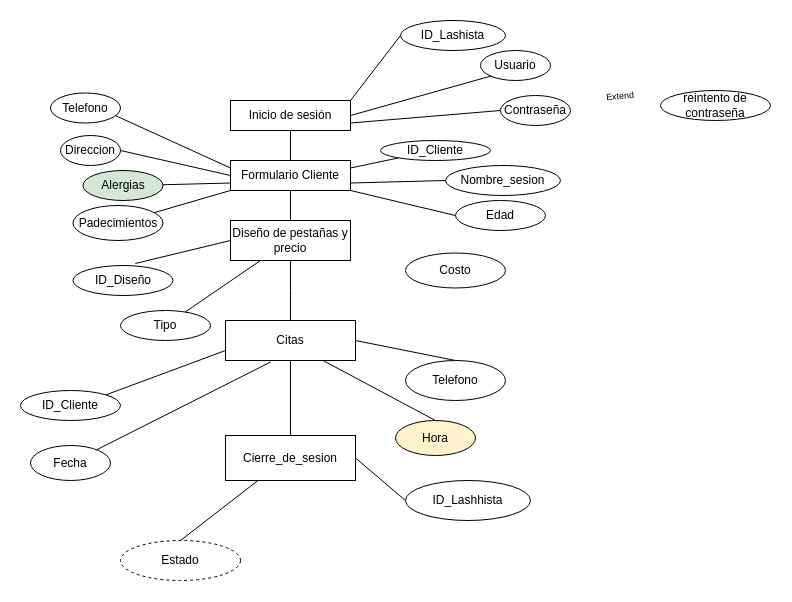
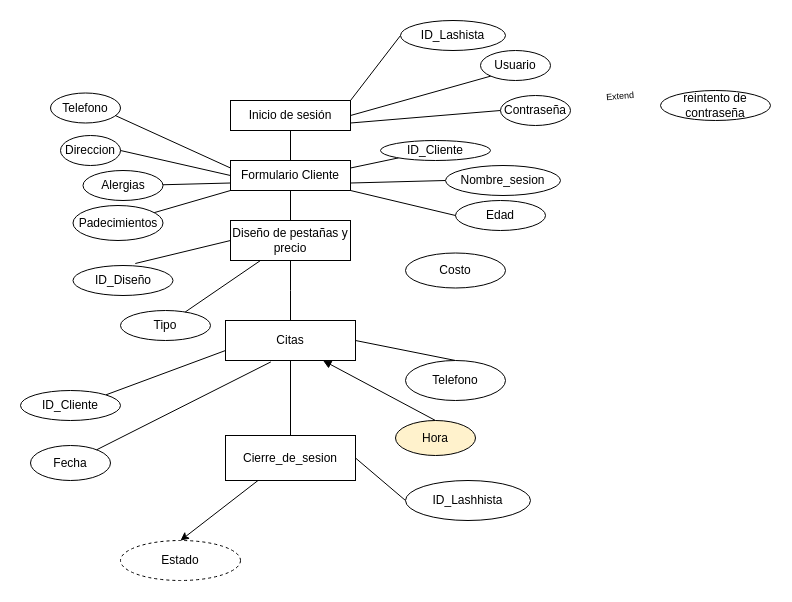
  <mxCell id="0" />
  <mxCell id="1" parent="0" />
  <mxCell id="2" value="Inicio de sesión" style="rounded=0;whiteSpace=wrap;html=1;" vertex="1" parent="1"><mxGeometry x="230" y="100" width="120" height="30" as="geometry" /></mxCell>
  <mxCell id="3" value="" style="endArrow=none;html=1;rounded=0;entryX=1;entryY=0.75;entryDx=0;entryDy=0;exitX=0;exitY=0.5;exitDx=0;exitDy=0;" edge="1" parent="1" source="4" target="2"><mxGeometry width="50" height="50" relative="1" as="geometry"><mxPoint x="470" y="120" as="sourcePoint" /><mxPoint x="340" y="120" as="targetPoint" /><Array as="points" /></mxGeometry></mxCell>
  <mxCell id="4" value="Contraseña" style="ellipse;whiteSpace=wrap;html=1;" vertex="1" parent="1"><mxGeometry x="500" y="95" width="70" height="30" as="geometry" /></mxCell>
  <mxCell id="5" value="reintento de contraseña" style="ellipse;whiteSpace=wrap;html=1;" vertex="1" parent="1"><mxGeometry x="660" y="90" width="110" height="30" as="geometry" /></mxCell>
  <mxCell id="6" value="&lt;font style=&quot;font-size: 9px;&quot;&gt;Extend&lt;/font&gt;" style="text;html=1;align=center;verticalAlign=middle;whiteSpace=wrap;rounded=0;rotation=-5;" vertex="1" parent="1"><mxGeometry x="590" y="80" width="60" height="30" as="geometry" /></mxCell>
  <mxCell id="7" value="" style="endArrow=none;html=1;rounded=0;entryX=0.5;entryY=1;entryDx=0;entryDy=0;" edge="1" parent="1" target="2"><mxGeometry width="50" height="50" relative="1" as="geometry"><mxPoint x="290" y="160" as="sourcePoint" /><mxPoint x="390" y="120" as="targetPoint" /></mxGeometry></mxCell>
  <mxCell id="8" value="Formulario Cliente" style="rounded=0;whiteSpace=wrap;html=1;" vertex="1" parent="1"><mxGeometry x="230" y="160" width="120" height="30" as="geometry" /></mxCell>
  <mxCell id="9" value="" style="endArrow=none;html=1;rounded=0;exitX=1;exitY=0.25;exitDx=0;exitDy=0;" edge="1" parent="1" source="8" target="10"><mxGeometry width="50" height="50" relative="1" as="geometry"><mxPoint x="340" y="170" as="sourcePoint" /><mxPoint x="400" y="160" as="targetPoint" /></mxGeometry></mxCell>
  <mxCell id="10" value="ID_Cliente" style="ellipse;whiteSpace=wrap;html=1;" vertex="1" parent="1"><mxGeometry x="380" y="140" width="110" height="20" as="geometry" /></mxCell>
  <mxCell id="11" value="" style="endArrow=none;html=1;rounded=0;exitX=1;exitY=0.75;exitDx=0;exitDy=0;entryX=0;entryY=0.5;entryDx=0;entryDy=0;" edge="1" parent="1" source="8" target="13"><mxGeometry width="50" height="50" relative="1" as="geometry"><mxPoint x="450" y="230" as="sourcePoint" /><mxPoint x="501.84" y="170.95" as="targetPoint" /></mxGeometry></mxCell>
  <mxCell id="12" value="Direccion" style="ellipse;whiteSpace=wrap;html=1;" vertex="1" parent="1"><mxGeometry x="60.02" y="135" width="59.98" height="30" as="geometry" /></mxCell>
  <mxCell id="13" value="Nombre_sesion" style="ellipse;whiteSpace=wrap;html=1;" vertex="1" parent="1"><mxGeometry x="445.02" y="165" width="114.98" height="30" as="geometry" /></mxCell>
  <mxCell id="14" value="" style="endArrow=none;html=1;rounded=0;entryX=0.5;entryY=1;entryDx=0;entryDy=0;" edge="1" parent="1" target="8"><mxGeometry width="50" height="50" relative="1" as="geometry"><mxPoint x="290" y="220" as="sourcePoint" /><mxPoint x="390" y="250" as="targetPoint" /></mxGeometry></mxCell>
  <mxCell id="15" value="" style="endArrow=none;html=1;rounded=0;entryX=0;entryY=1;entryDx=0;entryDy=0;" edge="1" parent="1" target="8" source="21"><mxGeometry width="50" height="50" relative="1" as="geometry"><mxPoint x="162.379" y="262.567" as="sourcePoint" /><mxPoint x="390" y="130" as="targetPoint" /></mxGeometry></mxCell>
  <mxCell id="16" value="" style="endArrow=none;html=1;rounded=0;entryX=0;entryY=0.5;entryDx=0;entryDy=0;exitX=1;exitY=0.5;exitDx=0;exitDy=0;" edge="1" parent="1" source="12" target="8"><mxGeometry width="50" height="50" relative="1" as="geometry"><mxPoint x="130" y="170" as="sourcePoint" /><mxPoint x="220.02" y="165" as="targetPoint" /><Array as="points" /></mxGeometry></mxCell>
- <mxCell id="17" value="Alergias" style="ellipse;whiteSpace=wrap;html=1;fillColor=#d5e8d4;" vertex="1" parent="1"><mxGeometry x="82.5" y="170" width="80" height="30" as="geometry" /></mxCell>
+ <mxCell id="17" value="Alergias" style="ellipse;whiteSpace=wrap;html=1;" vertex="1" parent="1"><mxGeometry x="82.5" y="170" width="80" height="30" as="geometry" /></mxCell>
  <mxCell id="18" value="" style="endArrow=none;html=1;rounded=0;entryX=0;entryY=0.75;entryDx=0;entryDy=0;" edge="1" parent="1" source="17" target="8"><mxGeometry width="50" height="50" relative="1" as="geometry"><mxPoint x="180" y="280" as="sourcePoint" /><mxPoint x="230" y="230" as="targetPoint" /></mxGeometry></mxCell>
  <mxCell id="19" value="Telefono" style="ellipse;whiteSpace=wrap;html=1;" vertex="1" parent="1"><mxGeometry x="50" y="92.5" width="70" height="30" as="geometry" /></mxCell>
  <mxCell id="20" value="" style="endArrow=none;html=1;rounded=0;exitX=0;exitY=0.25;exitDx=0;exitDy=0;entryX=0.924;entryY=0.749;entryDx=0;entryDy=0;entryPerimeter=0;" edge="1" parent="1" source="8" target="19"><mxGeometry width="50" height="50" relative="1" as="geometry"><mxPoint x="50" y="210" as="sourcePoint" /><mxPoint x="100" y="160" as="targetPoint" /></mxGeometry></mxCell>
  <mxCell id="21" value="Padecimientos" style="ellipse;whiteSpace=wrap;html=1;" vertex="1" parent="1"><mxGeometry x="72.5" y="205" width="90" height="35" as="geometry" /></mxCell>
  <mxCell id="22" value="Diseño de pestañas y precio" style="rounded=0;whiteSpace=wrap;html=1;" vertex="1" parent="1"><mxGeometry x="230" y="220" width="120" height="40" as="geometry" /></mxCell>
  <mxCell id="23" value="Costo" style="ellipse;whiteSpace=wrap;html=1;" vertex="1" parent="1"><mxGeometry x="405" y="252.5" width="100" height="35" as="geometry" /></mxCell>
  <mxCell id="24" value="" style="endArrow=none;html=1;rounded=0;entryX=0;entryY=0.5;entryDx=0;entryDy=0;exitX=0.623;exitY=-0.067;exitDx=0;exitDy=0;exitPerimeter=0;" edge="1" parent="1" target="22" source="25"><mxGeometry width="50" height="50" relative="1" as="geometry"><mxPoint x="50" y="330" as="sourcePoint" /><mxPoint x="230" y="290" as="targetPoint" /></mxGeometry></mxCell>
  <mxCell id="25" value="ID_Diseño" style="ellipse;whiteSpace=wrap;html=1;" vertex="1" parent="1"><mxGeometry x="72.5" y="265" width="100" height="30" as="geometry" /></mxCell>
  <mxCell id="26" value="Tipo" style="ellipse;whiteSpace=wrap;html=1;" vertex="1" parent="1"><mxGeometry x="120" y="310" width="90" height="30" as="geometry" /></mxCell>
  <mxCell id="27" value="" style="endArrow=none;html=1;rounded=0;entryX=0.25;entryY=1;entryDx=0;entryDy=0;" edge="1" parent="1" source="26" target="22"><mxGeometry width="50" height="50" relative="1" as="geometry"><mxPoint x="470" y="370" as="sourcePoint" /><mxPoint x="520" y="320" as="targetPoint" /></mxGeometry></mxCell>
  <mxCell id="28" value="Citas" style="rounded=0;whiteSpace=wrap;html=1;" vertex="1" parent="1"><mxGeometry x="225" y="320" width="130" height="40" as="geometry" /></mxCell>
  <mxCell id="29" value="" style="endArrow=none;html=1;rounded=0;entryX=0.5;entryY=0;entryDx=0;entryDy=0;exitX=1;exitY=0.5;exitDx=0;exitDy=0;" edge="1" parent="1" source="28" target="30"><mxGeometry width="50" height="50" relative="1" as="geometry"><mxPoint x="690" y="270" as="sourcePoint" /><mxPoint x="820" y="270" as="targetPoint" /><Array as="points" /></mxGeometry></mxCell>
  <mxCell id="30" value="Telefono" style="ellipse;whiteSpace=wrap;html=1;" vertex="1" parent="1"><mxGeometry x="405" y="360" width="100" height="40" as="geometry" /></mxCell>
- <mxCell id="31" value="" style="endArrow=none;html=1;rounded=0;exitX=0.5;exitY=0;exitDx=0;exitDy=0;entryX=0.75;entryY=1;entryDx=0;entryDy=0;" edge="1" parent="1" source="32" target="28"><mxGeometry width="50" height="50" relative="1" as="geometry"><mxPoint x="790" y="300" as="sourcePoint" /><mxPoint x="690" y="275" as="targetPoint" /></mxGeometry></mxCell>
+ <mxCell id="31" value="" style="endArrow=block;html=1;rounded=0;exitX=0.5;exitY=0;exitDx=0;exitDy=0;entryX=0.75;entryY=1;entryDx=0;entryDy=0;" edge="1" parent="1" source="32" target="28"><mxGeometry width="50" height="50" relative="1" as="geometry"><mxPoint x="790" y="300" as="sourcePoint" /><mxPoint x="690" y="275" as="targetPoint" /></mxGeometry></mxCell>
  <mxCell id="32" value="Hora" style="ellipse;whiteSpace=wrap;html=1;fillColor=#fff2cc;" vertex="1" parent="1"><mxGeometry x="395" y="420" width="80" height="35" as="geometry" /></mxCell>
  <mxCell id="33" value="Fecha" style="ellipse;whiteSpace=wrap;html=1;" vertex="1" parent="1"><mxGeometry x="30" y="445" width="80" height="35" as="geometry" /></mxCell>
  <mxCell id="34" value="" style="endArrow=none;html=1;rounded=0;entryX=0.349;entryY=1.035;entryDx=0;entryDy=0;entryPerimeter=0;" edge="1" parent="1" source="33" target="28"><mxGeometry width="50" height="50" relative="1" as="geometry"><mxPoint x="590" y="340" as="sourcePoint" /><mxPoint x="640" y="290" as="targetPoint" /></mxGeometry></mxCell>
  <mxCell id="35" value="" style="endArrow=none;html=1;rounded=0;exitX=0.5;exitY=1;exitDx=0;exitDy=0;" edge="1" parent="1" source="22" target="28"><mxGeometry width="50" height="50" relative="1" as="geometry"><mxPoint x="647" y="210" as="sourcePoint" /><mxPoint x="290" y="320" as="targetPoint" /><Array as="points"><mxPoint x="290" y="290" /></Array></mxGeometry></mxCell>
  <mxCell id="36" value="" style="endArrow=none;html=1;rounded=0;exitX=1;exitY=0.5;exitDx=0;exitDy=0;entryX=0;entryY=0.5;entryDx=0;entryDy=0;" edge="1" parent="1" source="38" target="37"><mxGeometry width="50" height="50" relative="1" as="geometry"><mxPoint x="1040" y="92.5" as="sourcePoint" /><mxPoint x="1150" y="60" as="targetPoint" /></mxGeometry></mxCell>
  <mxCell id="37" value="ID_Lashhista" style="ellipse;whiteSpace=wrap;html=1;" vertex="1" parent="1"><mxGeometry x="405" y="480" width="125" height="40" as="geometry" /></mxCell>
  <mxCell id="38" value="Cierre_de_sesion" style="rounded=0;whiteSpace=wrap;html=1;" vertex="1" parent="1"><mxGeometry x="225" y="435" width="130" height="45" as="geometry" /></mxCell>
  <mxCell id="39" value="" style="endArrow=none;html=1;rounded=0;entryX=1;entryY=0;entryDx=0;entryDy=0;exitX=0;exitY=0.5;exitDx=0;exitDy=0;" edge="1" parent="1" source="40" target="2"><mxGeometry width="50" height="50" relative="1" as="geometry"><mxPoint x="390" y="150" as="sourcePoint" /><mxPoint x="340" y="165" as="targetPoint" /><Array as="points" /></mxGeometry></mxCell>
  <mxCell id="40" value="ID_Lashista" style="ellipse;whiteSpace=wrap;html=1;" vertex="1" parent="1"><mxGeometry x="400" y="20" width="105" height="30" as="geometry" /></mxCell>
  <mxCell id="41" value="Edad" style="ellipse;whiteSpace=wrap;html=1;" vertex="1" parent="1"><mxGeometry x="455.02" y="200" width="90" height="30" as="geometry" /></mxCell>
  <mxCell id="42" value="" style="endArrow=none;html=1;rounded=0;entryX=1;entryY=1;entryDx=0;entryDy=0;exitX=0;exitY=0.5;exitDx=0;exitDy=0;" edge="1" parent="1" source="41" target="8"><mxGeometry width="50" height="50" relative="1" as="geometry"><mxPoint x="460" y="230" as="sourcePoint" /><mxPoint x="230" y="65" as="targetPoint" /></mxGeometry></mxCell>
  <mxCell id="43" value="" style="endArrow=none;html=1;rounded=0;entryX=0;entryY=0.75;entryDx=0;entryDy=0;exitX=1;exitY=0;exitDx=0;exitDy=0;" edge="1" parent="1" target="28" source="44"><mxGeometry width="50" height="50" relative="1" as="geometry"><mxPoint x="510" y="320" as="sourcePoint" /><mxPoint x="690" y="290" as="targetPoint" /></mxGeometry></mxCell>
  <mxCell id="44" value="ID_Cliente" style="ellipse;whiteSpace=wrap;html=1;" vertex="1" parent="1"><mxGeometry x="20" y="390" width="100" height="30" as="geometry" /></mxCell>
  <mxCell id="45" value="Estado" style="ellipse;whiteSpace=wrap;html=1;dashed=1;" vertex="1" parent="1"><mxGeometry x="120" y="540" width="120" height="40" as="geometry" /></mxCell>
- <mxCell id="46" value="" style="endArrow=none;html=1;rounded=0;exitX=0.25;exitY=1;exitDx=0;exitDy=0;entryX=0.5;entryY=0;entryDx=0;entryDy=0;" edge="1" parent="1" source="38" target="45"><mxGeometry width="50" height="50" relative="1" as="geometry"><mxPoint x="1038.05" y="109.15" as="sourcePoint" /><mxPoint x="1275" y="65.44" as="targetPoint" /></mxGeometry></mxCell>
+ <mxCell id="46" value="" style="endArrow=classic;html=1;rounded=0;exitX=0.25;exitY=1;exitDx=0;exitDy=0;entryX=0.5;entryY=0;entryDx=0;entryDy=0;" edge="1" parent="1" source="38" target="45"><mxGeometry width="50" height="50" relative="1" as="geometry"><mxPoint x="1038.05" y="109.15" as="sourcePoint" /><mxPoint x="1275" y="65.44" as="targetPoint" /></mxGeometry></mxCell>
  <mxCell id="47" value="Usuario" style="ellipse;whiteSpace=wrap;html=1;" vertex="1" parent="1"><mxGeometry x="480" y="50" width="70" height="30" as="geometry" /></mxCell>
  <mxCell id="48" value="" style="endArrow=none;html=1;rounded=0;entryX=1;entryY=0.5;entryDx=0;entryDy=0;exitX=0;exitY=1;exitDx=0;exitDy=0;" edge="1" parent="1" source="47" target="2"><mxGeometry width="50" height="50" relative="1" as="geometry"><mxPoint x="410" y="45" as="sourcePoint" /><mxPoint x="360" y="110" as="targetPoint" /><Array as="points" /></mxGeometry></mxCell>
  <mxCell id="49" value="" style="endArrow=none;html=1;rounded=0;entryX=0.5;entryY=1;entryDx=0;entryDy=0;exitX=0.5;exitY=0;exitDx=0;exitDy=0;" edge="1" parent="1" source="38" target="28"><mxGeometry width="50" height="50" relative="1" as="geometry"><mxPoint x="300" y="570" as="sourcePoint" /><mxPoint x="300" y="360" as="targetPoint" /></mxGeometry></mxCell>
